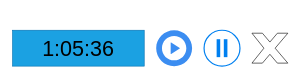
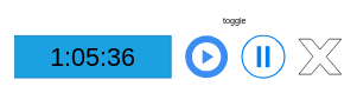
  <mxCell id="0" />
  <mxCell id="1" parent="0" />
  <mxCell id="2" value="" style="rounded=0;whiteSpace=wrap;html=1;fillColor=#1ba1e2;strokeColor=#006EAF;fontColor=#ffffff;" vertex="1" parent="1"><mxGeometry x="20" y="50" width="220" height="60" as="geometry" /></mxCell>
  <mxCell id="3" value="&lt;font style=&quot;font-size: 36px&quot;&gt;1:05:36&lt;/font&gt;" style="text;html=1;strokeColor=none;fillColor=none;align=center;verticalAlign=middle;whiteSpace=wrap;rounded=0;" vertex="1" parent="1"><mxGeometry x="30" y="50" width="200" height="60" as="geometry" /></mxCell>
  <mxCell id="4" value="" style="html=1;aspect=fixed;strokeColor=none;shadow=0;align=center;verticalAlign=top;fillColor=#3B8DF1;shape=mxgraph.gcp2.play_start" vertex="1" parent="1"><mxGeometry x="260" y="50" width="60" height="60" as="geometry" /></mxCell>
  <mxCell id="5" value="" style="html=1;verticalLabelPosition=bottom;labelBackgroundColor=#ffffff;verticalAlign=top;shadow=0;dashed=0;strokeWidth=2;shape=mxgraph.ios7.misc.pause;strokeColor=#0080f0;" vertex="1" parent="1"><mxGeometry x="340" y="50" width="60" height="60" as="geometry" /></mxCell>
+ <mxCell id="6" value="toggle" style="text;html=1;strokeColor=none;fillColor=none;align=center;verticalAlign=middle;whiteSpace=wrap;rounded=0;" vertex="1" parent="1"><mxGeometry x="310" y="20" width="40" height="20" as="geometry" /></mxCell>
  <mxCell id="7" value="" style="verticalLabelPosition=bottom;verticalAlign=top;html=1;shape=mxgraph.basic.x" vertex="1" parent="1"><mxGeometry x="420" y="55" width="60" height="50" as="geometry" /></mxCell>
